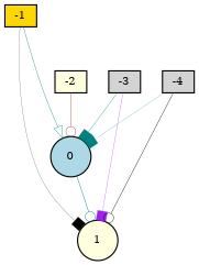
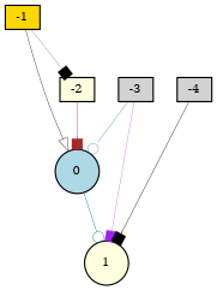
  digraph {
    node [fillcolor=lightyellow fontsize=9 shape=box style=filled]
    edge [arrowhead=box color=black style=solid]
    -1 [fillcolor=gold height=0.2 width=0.2]
    0 [fillcolor=lightblue height=0.2 shape=circle width=0.2]
    1 [height=0.2 shape=circle width=0.2]
    -2 [height=0.2 width=0.2]
    -3 [fillcolor=lightgrey height=0.2 width=0.2]
    -4 [fillcolor=lightgrey height=0.2 width=0.2]
-   -1 -> 0 [arrowhead=onormal color=teal penwidth=0.30180718506065507]
-   -1 -> 1 [penwidth=0.1556249497788466]
+   -1 -> 0 [arrowhead=onormal penwidth=0.30180718506065507]
+   -1 -> -2 [penwidth=0.1556249497788466]
    0 -> 1 [arrowhead=odot color=teal penwidth=0.36730852000495895]
-   -2 -> 0 [arrowhead=odot color=brown penwidth=0.31805098316376457]
-   -3 -> 0 [color=teal penwidth=0.2606111868648092]
+   -2 -> 0 [color=brown penwidth=0.31805098316376457]
+   -3 -> 0 [arrowhead=odot color=teal penwidth=0.2606111868648092]
    -3 -> 1 [color=purple penwidth=0.21573899208355912]
-   -4 -> 0 [color=teal penwidth=0.1603759806730342]
-   -4 -> 1 [arrowhead=odot penwidth=0.3242228812949644]
+   -4 -> 1 [penwidth=0.3242228812949644]
  }
